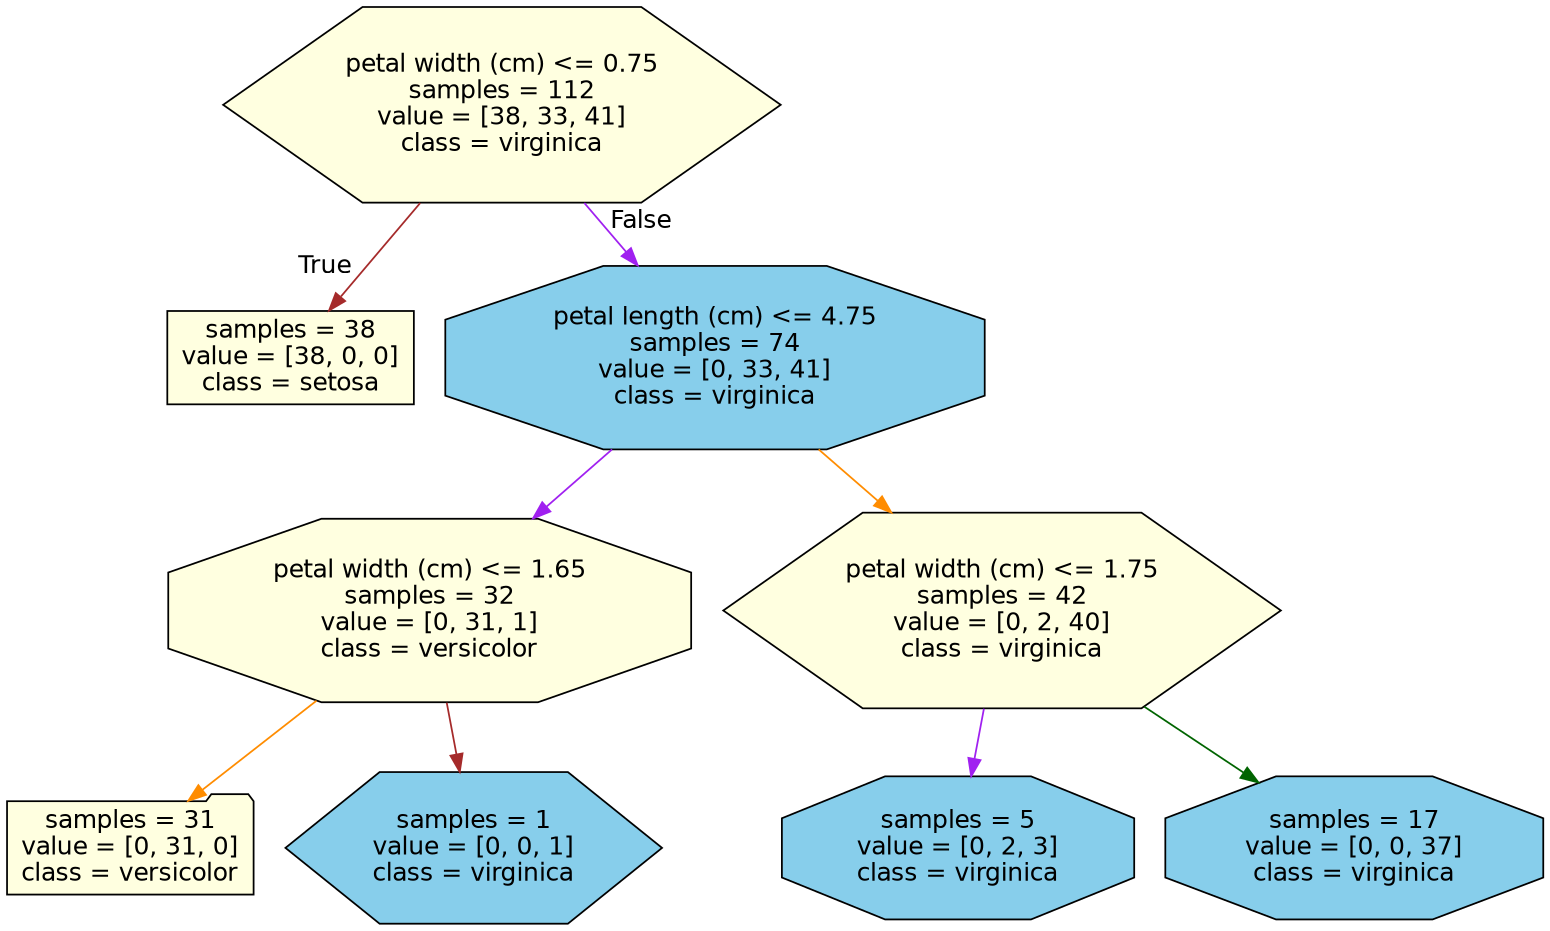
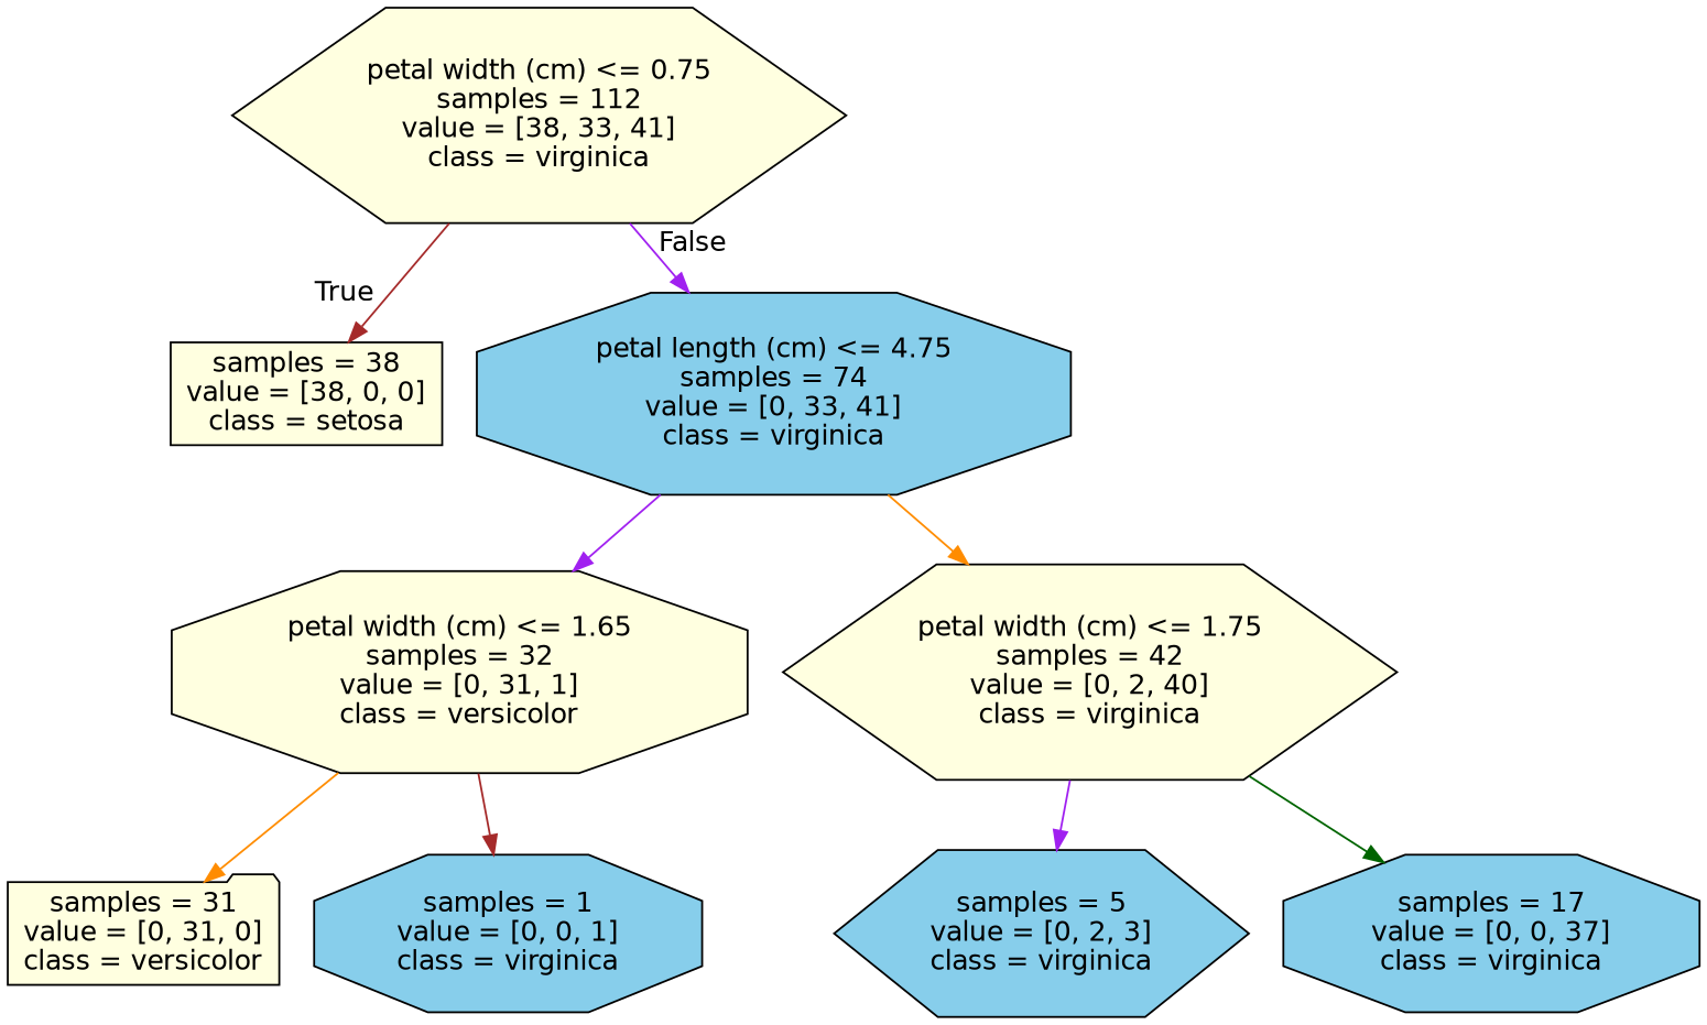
  digraph {
    node [color=black fillcolor=lightyellow fontname=helvetica shape=octagon style=filled]
    edge [color=purple fontname=helvetica]
    n1 [label="petal width (cm) <= 0.75\nsamples = 112\nvalue = [38, 33, 41]\nclass = virginica" shape=hexagon]
    n2 [label="samples = 38\nvalue = [38, 0, 0]\nclass = setosa" shape=box]
    n3 [fillcolor=skyblue label="petal length (cm) <= 4.75\nsamples = 74\nvalue = [0, 33, 41]\nclass = virginica"]
    n4 [label="petal width (cm) <= 1.65\nsamples = 32\nvalue = [0, 31, 1]\nclass = versicolor"]
    n5 [label="petal width (cm) <= 1.75\nsamples = 42\nvalue = [0, 2, 40]\nclass = virginica" shape=hexagon]
    n6 [label="samples = 31\nvalue = [0, 31, 0]\nclass = versicolor" shape=folder]
-   n7 [fillcolor=skyblue label="samples = 1\nvalue = [0, 0, 1]\nclass = virginica" shape=hexagon]
-   n8 [fillcolor=skyblue label="samples = 5\nvalue = [0, 2, 3]\nclass = virginica"]
+   n7 [fillcolor=skyblue label="samples = 1\nvalue = [0, 0, 1]\nclass = virginica"]
+   n8 [fillcolor=skyblue label="samples = 5\nvalue = [0, 2, 3]\nclass = virginica" shape=hexagon]
    n9 [fillcolor=skyblue label="samples = 17\nvalue = [0, 0, 37]\nclass = virginica"]
    n1 -> n2 [color=brown headlabel=True labelangle=45 labeldistance=2.5]
    n1 -> n3 [headlabel=False labelangle=-45 labeldistance=2.5]
    n3 -> n4
    n3 -> n5 [color=darkorange]
    n4 -> n6 [color=darkorange]
    n4 -> n7 [color=brown]
    n5 -> n8
    n5 -> n9 [color=darkgreen]
  }
